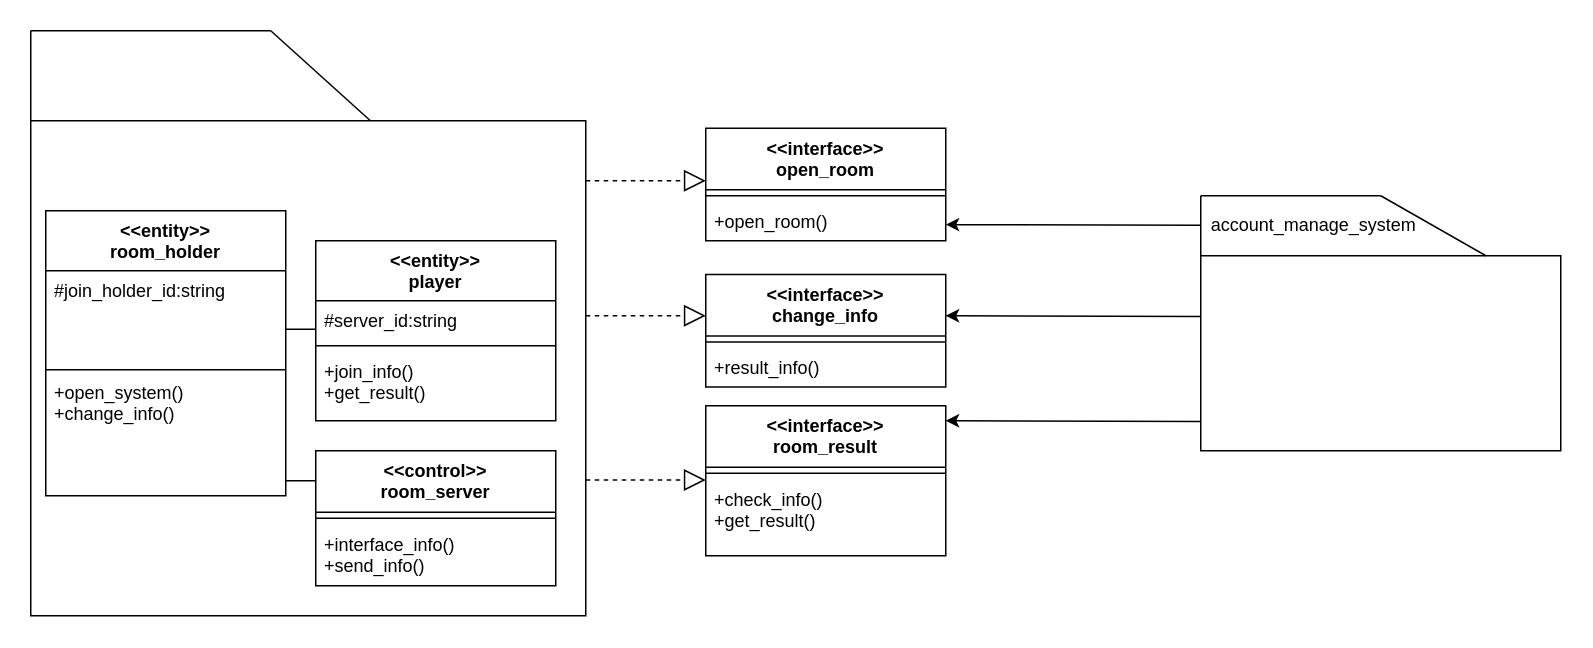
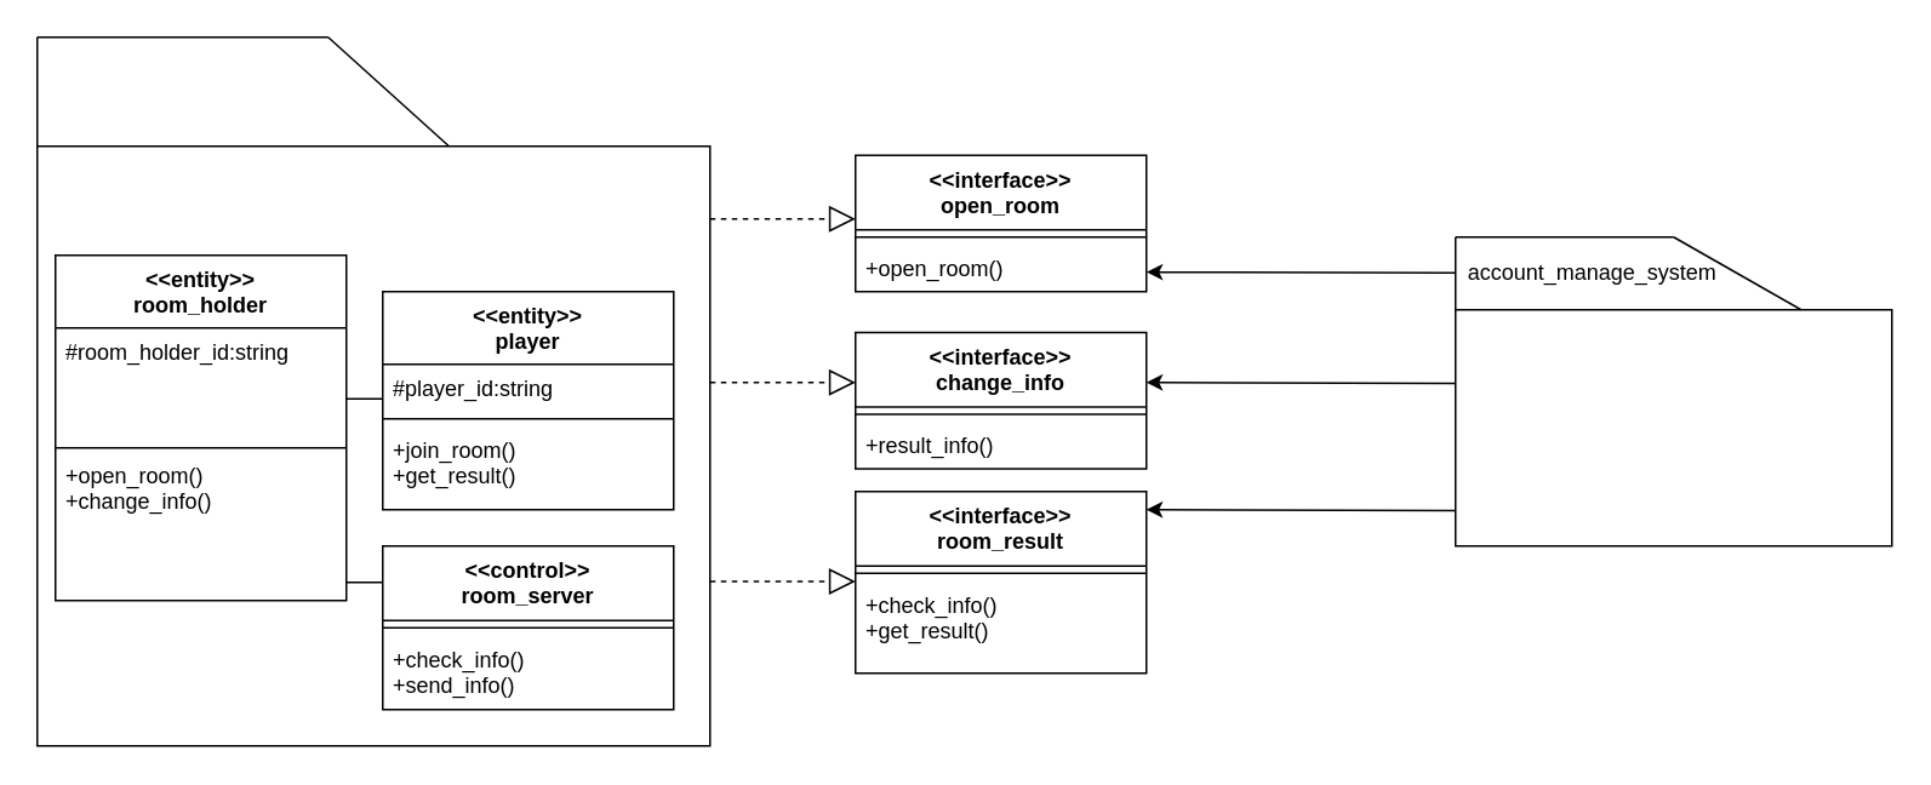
  <mxCell id="0" />
  <mxCell id="1" parent="0" />
  <mxCell id="2" value="" style="html=1;" vertex="1" parent="1"><mxGeometry x="20" y="80" width="370" height="330" as="geometry" /></mxCell>
  <mxCell id="3" value="&lt;&lt;entity&gt;&gt;&#10;player&#10;" style="swimlane;fontStyle=1;align=center;verticalAlign=top;childLayout=stackLayout;horizontal=1;startSize=40;horizontalStack=0;resizeParent=1;resizeParentMax=0;resizeLast=0;collapsible=1;marginBottom=0;" vertex="1" parent="1"><mxGeometry x="210" y="160" width="160" height="120" as="geometry" /></mxCell>
- <mxCell id="4" value="#server_id:string" style="text;strokeColor=none;fillColor=none;align=left;verticalAlign=top;spacingLeft=4;spacingRight=4;overflow=hidden;rotatable=0;points=[[0,0.5],[1,0.5]];portConstraint=eastwest;" vertex="1" parent="3"><mxGeometry y="40" width="160" height="26" as="geometry" /></mxCell>
+ <mxCell id="4" value="#player_id:string" style="text;strokeColor=none;fillColor=none;align=left;verticalAlign=top;spacingLeft=4;spacingRight=4;overflow=hidden;rotatable=0;points=[[0,0.5],[1,0.5]];portConstraint=eastwest;" vertex="1" parent="3"><mxGeometry y="40" width="160" height="26" as="geometry" /></mxCell>
  <mxCell id="5" value="" style="line;strokeWidth=1;fillColor=none;align=left;verticalAlign=middle;spacingTop=-1;spacingLeft=3;spacingRight=3;rotatable=0;labelPosition=right;points=[];portConstraint=eastwest;" vertex="1" parent="3"><mxGeometry y="66" width="160" height="8" as="geometry" /></mxCell>
- <mxCell id="6" value="+join_info()&#10;+get_result()&#10;" style="text;strokeColor=none;fillColor=none;align=left;verticalAlign=top;spacingLeft=4;spacingRight=4;overflow=hidden;rotatable=0;points=[[0,0.5],[1,0.5]];portConstraint=eastwest;" vertex="1" parent="3"><mxGeometry y="74" width="160" height="46" as="geometry" /></mxCell>
+ <mxCell id="6" value="+join_room()&#10;+get_result()&#10;" style="text;strokeColor=none;fillColor=none;align=left;verticalAlign=top;spacingLeft=4;spacingRight=4;overflow=hidden;rotatable=0;points=[[0,0.5],[1,0.5]];portConstraint=eastwest;" vertex="1" parent="3"><mxGeometry y="74" width="160" height="46" as="geometry" /></mxCell>
  <mxCell id="7" value="&lt;&lt;entity&gt;&gt;&#10;room_holder&#10;" style="swimlane;fontStyle=1;align=center;verticalAlign=top;childLayout=stackLayout;horizontal=1;startSize=40;horizontalStack=0;resizeParent=1;resizeParentMax=0;resizeLast=0;collapsible=1;marginBottom=0;" vertex="1" parent="1"><mxGeometry x="30" y="140" width="160" height="190" as="geometry" /></mxCell>
- <mxCell id="8" value="#join_holder_id:string" style="text;strokeColor=none;fillColor=none;align=left;verticalAlign=top;spacingLeft=4;spacingRight=4;overflow=hidden;rotatable=0;points=[[0,0.5],[1,0.5]];portConstraint=eastwest;" vertex="1" parent="7"><mxGeometry y="40" width="160" height="64" as="geometry" /></mxCell>
+ <mxCell id="8" value="#room_holder_id:string" style="text;strokeColor=none;fillColor=none;align=left;verticalAlign=top;spacingLeft=4;spacingRight=4;overflow=hidden;rotatable=0;points=[[0,0.5],[1,0.5]];portConstraint=eastwest;" vertex="1" parent="7"><mxGeometry y="40" width="160" height="64" as="geometry" /></mxCell>
  <mxCell id="9" value="" style="line;strokeWidth=1;fillColor=none;align=left;verticalAlign=middle;spacingTop=-1;spacingLeft=3;spacingRight=3;rotatable=0;labelPosition=right;points=[];portConstraint=eastwest;" vertex="1" parent="7"><mxGeometry y="104" width="160" height="4" as="geometry" /></mxCell>
- <mxCell id="10" value="+open_system()&#10;+change_info()&#10;" style="text;strokeColor=none;fillColor=none;align=left;verticalAlign=top;spacingLeft=4;spacingRight=4;overflow=hidden;rotatable=0;points=[[0,0.5],[1,0.5]];portConstraint=eastwest;" vertex="1" parent="7"><mxGeometry y="108" width="160" height="82" as="geometry" /></mxCell>
+ <mxCell id="10" value="+open_room()&#10;+change_info()&#10;" style="text;strokeColor=none;fillColor=none;align=left;verticalAlign=top;spacingLeft=4;spacingRight=4;overflow=hidden;rotatable=0;points=[[0,0.5],[1,0.5]];portConstraint=eastwest;" vertex="1" parent="7"><mxGeometry y="108" width="160" height="82" as="geometry" /></mxCell>
  <mxCell id="11" value="" style="endArrow=none;html=1;rounded=0;" edge="1" parent="7"><mxGeometry width="50" height="50" relative="1" as="geometry"><mxPoint x="160" y="180" as="sourcePoint" /><mxPoint x="180" y="180" as="targetPoint" /></mxGeometry></mxCell>
  <mxCell id="12" value="&lt;&lt;control&gt;&gt;&#10;room_server&#10;&#10;" style="swimlane;fontStyle=1;align=center;verticalAlign=top;childLayout=stackLayout;horizontal=1;startSize=41;horizontalStack=0;resizeParent=1;resizeParentMax=0;resizeLast=0;collapsible=1;marginBottom=0;" vertex="1" parent="1"><mxGeometry x="210" y="300" width="160" height="90" as="geometry" /></mxCell>
  <mxCell id="13" value="" style="line;strokeWidth=1;fillColor=none;align=left;verticalAlign=middle;spacingTop=-1;spacingLeft=3;spacingRight=3;rotatable=0;labelPosition=right;points=[];portConstraint=eastwest;" vertex="1" parent="12"><mxGeometry y="41" width="160" height="8" as="geometry" /></mxCell>
- <mxCell id="14" value="+interface_info()&#10;+send_info()&#10;" style="text;strokeColor=none;fillColor=none;align=left;verticalAlign=top;spacingLeft=4;spacingRight=4;overflow=hidden;rotatable=0;points=[[0,0.5],[1,0.5]];portConstraint=eastwest;" vertex="1" parent="12"><mxGeometry y="49" width="160" height="41" as="geometry" /></mxCell>
+ <mxCell id="14" value="+check_info()&#10;+send_info()&#10;" style="text;strokeColor=none;fillColor=none;align=left;verticalAlign=top;spacingLeft=4;spacingRight=4;overflow=hidden;rotatable=0;points=[[0,0.5],[1,0.5]];portConstraint=eastwest;" vertex="1" parent="12"><mxGeometry y="49" width="160" height="41" as="geometry" /></mxCell>
  <mxCell id="15" value="" style="endArrow=none;html=1;rounded=0;" edge="1" parent="1"><mxGeometry width="50" height="50" relative="1" as="geometry"><mxPoint x="190" y="219" as="sourcePoint" /><mxPoint x="210" y="219" as="targetPoint" /></mxGeometry></mxCell>
  <mxCell id="16" value="" style="endArrow=none;html=1;rounded=0;" edge="1" parent="1"><mxGeometry width="50" height="50" relative="1" as="geometry"><mxPoint x="20" y="20" as="sourcePoint" /><mxPoint x="180" y="20" as="targetPoint" /></mxGeometry></mxCell>
  <mxCell id="17" value="" style="endArrow=none;html=1;rounded=0;" edge="1" parent="1"><mxGeometry width="50" height="50" relative="1" as="geometry"><mxPoint x="20" y="80" as="sourcePoint" /><mxPoint x="20" y="20" as="targetPoint" /></mxGeometry></mxCell>
  <mxCell id="18" value="" style="endArrow=none;html=1;rounded=0;entryX=0.612;entryY=0;entryDx=0;entryDy=0;entryPerimeter=0;" edge="1" parent="1"><mxGeometry width="50" height="50" relative="1" as="geometry"><mxPoint x="180" y="20" as="sourcePoint" /><mxPoint x="246.44" y="80" as="targetPoint" /></mxGeometry></mxCell>
  <mxCell id="19" value="&lt;&lt;interface&gt;&gt;&#10;open_room&#10;&#10;" style="swimlane;fontStyle=1;align=center;verticalAlign=top;childLayout=stackLayout;horizontal=1;startSize=41;horizontalStack=0;resizeParent=1;resizeParentMax=0;resizeLast=0;collapsible=1;marginBottom=0;" vertex="1" parent="1"><mxGeometry x="470" y="85" width="160" height="75" as="geometry" /></mxCell>
  <mxCell id="20" value="" style="line;strokeWidth=1;fillColor=none;align=left;verticalAlign=middle;spacingTop=-1;spacingLeft=3;spacingRight=3;rotatable=0;labelPosition=right;points=[];portConstraint=eastwest;" vertex="1" parent="19"><mxGeometry y="41" width="160" height="8" as="geometry" /></mxCell>
  <mxCell id="21" value="+open_room()" style="text;strokeColor=none;fillColor=none;align=left;verticalAlign=top;spacingLeft=4;spacingRight=4;overflow=hidden;rotatable=0;points=[[0,0.5],[1,0.5]];portConstraint=eastwest;" vertex="1" parent="19"><mxGeometry y="49" width="160" height="26" as="geometry" /></mxCell>
  <mxCell id="22" value="" style="endArrow=block;endFill=0;endSize=12;html=1;rounded=0;dashed=1;" edge="1" parent="1"><mxGeometry width="160" relative="1" as="geometry"><mxPoint x="390" y="210" as="sourcePoint" /><mxPoint x="470" y="210" as="targetPoint" /></mxGeometry></mxCell>
  <mxCell id="23" value="&lt;&lt;interface&gt;&gt;&#10;room_result&#10;" style="swimlane;fontStyle=1;align=center;verticalAlign=top;childLayout=stackLayout;horizontal=1;startSize=41;horizontalStack=0;resizeParent=1;resizeParentMax=0;resizeLast=0;collapsible=1;marginBottom=0;" vertex="1" parent="1"><mxGeometry x="470" y="270" width="160" height="100" as="geometry" /></mxCell>
  <mxCell id="24" value="" style="line;strokeWidth=1;fillColor=none;align=left;verticalAlign=middle;spacingTop=-1;spacingLeft=3;spacingRight=3;rotatable=0;labelPosition=right;points=[];portConstraint=eastwest;" vertex="1" parent="23"><mxGeometry y="41" width="160" height="8" as="geometry" /></mxCell>
  <mxCell id="25" value="+check_info()&#10;+get_result()&#10;" style="text;strokeColor=none;fillColor=none;align=left;verticalAlign=top;spacingLeft=4;spacingRight=4;overflow=hidden;rotatable=0;points=[[0,0.5],[1,0.5]];portConstraint=eastwest;" vertex="1" parent="23"><mxGeometry y="49" width="160" height="51" as="geometry" /></mxCell>
  <mxCell id="26" value="" style="endArrow=block;endFill=0;endSize=12;html=1;rounded=0;dashed=1;" edge="1" parent="1"><mxGeometry width="160" relative="1" as="geometry"><mxPoint x="390" y="319.52" as="sourcePoint" /><mxPoint x="470" y="319.52" as="targetPoint" /></mxGeometry></mxCell>
  <mxCell id="27" value="" style="endArrow=none;html=1;rounded=0;" edge="1" parent="1"><mxGeometry width="50" height="50" relative="1" as="geometry"><mxPoint x="800" y="170" as="sourcePoint" /><mxPoint x="800" y="130" as="targetPoint" /></mxGeometry></mxCell>
  <mxCell id="28" value="" style="endArrow=none;html=1;rounded=0;" edge="1" parent="1"><mxGeometry width="50" height="50" relative="1" as="geometry"><mxPoint x="800" y="130" as="sourcePoint" /><mxPoint x="920" y="130" as="targetPoint" /></mxGeometry></mxCell>
  <mxCell id="29" value="&lt;div&gt;account_manage_system&lt;/div&gt;" style="text;html=1;align=center;verticalAlign=middle;resizable=0;points=[];autosize=1;strokeColor=none;fillColor=none;" vertex="1" parent="1"><mxGeometry x="800" y="140" width="150" height="20" as="geometry" /></mxCell>
  <mxCell id="30" value="" style="rounded=0;whiteSpace=wrap;html=1;" vertex="1" parent="1"><mxGeometry x="800" y="170" width="240" height="130" as="geometry" /></mxCell>
  <mxCell id="31" value="" style="endArrow=none;html=1;rounded=0;entryX=0.792;entryY=0;entryDx=0;entryDy=0;entryPerimeter=0;" edge="1" parent="1" target="30"><mxGeometry width="50" height="50" relative="1" as="geometry"><mxPoint x="920" y="130" as="sourcePoint" /><mxPoint x="970" y="80" as="targetPoint" /></mxGeometry></mxCell>
  <mxCell id="32" value="" style="endArrow=classic;html=1;rounded=0;entryX=1;entryY=0.5;entryDx=0;entryDy=0;exitX=0;exitY=0.25;exitDx=0;exitDy=0;" edge="1" parent="1"><mxGeometry width="50" height="50" relative="1" as="geometry"><mxPoint x="800" y="280.5" as="sourcePoint" /><mxPoint x="630" y="280" as="targetPoint" /></mxGeometry></mxCell>
  <mxCell id="33" value="&lt;&lt;interface&gt;&gt;&#10;change_info&#10;&#10;" style="swimlane;fontStyle=1;align=center;verticalAlign=top;childLayout=stackLayout;horizontal=1;startSize=41;horizontalStack=0;resizeParent=1;resizeParentMax=0;resizeLast=0;collapsible=1;marginBottom=0;" vertex="1" parent="1"><mxGeometry x="470" y="182.5" width="160" height="75" as="geometry" /></mxCell>
  <mxCell id="34" value="" style="line;strokeWidth=1;fillColor=none;align=left;verticalAlign=middle;spacingTop=-1;spacingLeft=3;spacingRight=3;rotatable=0;labelPosition=right;points=[];portConstraint=eastwest;" vertex="1" parent="33"><mxGeometry y="41" width="160" height="8" as="geometry" /></mxCell>
  <mxCell id="35" value="+result_info()" style="text;strokeColor=none;fillColor=none;align=left;verticalAlign=top;spacingLeft=4;spacingRight=4;overflow=hidden;rotatable=0;points=[[0,0.5],[1,0.5]];portConstraint=eastwest;" vertex="1" parent="33"><mxGeometry y="49" width="160" height="26" as="geometry" /></mxCell>
  <mxCell id="36" value="" style="endArrow=block;endFill=0;endSize=12;html=1;rounded=0;dashed=1;" edge="1" parent="1"><mxGeometry width="160" relative="1" as="geometry"><mxPoint x="390" y="120" as="sourcePoint" /><mxPoint x="470" y="120" as="targetPoint" /></mxGeometry></mxCell>
  <mxCell id="37" value="" style="endArrow=classic;html=1;rounded=0;entryX=1;entryY=0.5;entryDx=0;entryDy=0;exitX=0;exitY=0.25;exitDx=0;exitDy=0;" edge="1" parent="1"><mxGeometry width="50" height="50" relative="1" as="geometry"><mxPoint x="800" y="210.5" as="sourcePoint" /><mxPoint x="630" y="210" as="targetPoint" /></mxGeometry></mxCell>
  <mxCell id="38" value="" style="endArrow=classic;html=1;rounded=0;entryX=1;entryY=0.5;entryDx=0;entryDy=0;exitX=0;exitY=0.25;exitDx=0;exitDy=0;" edge="1" parent="1"><mxGeometry width="50" height="50" relative="1" as="geometry"><mxPoint x="800" y="149.73" as="sourcePoint" /><mxPoint x="630" y="149.23" as="targetPoint" /></mxGeometry></mxCell>
